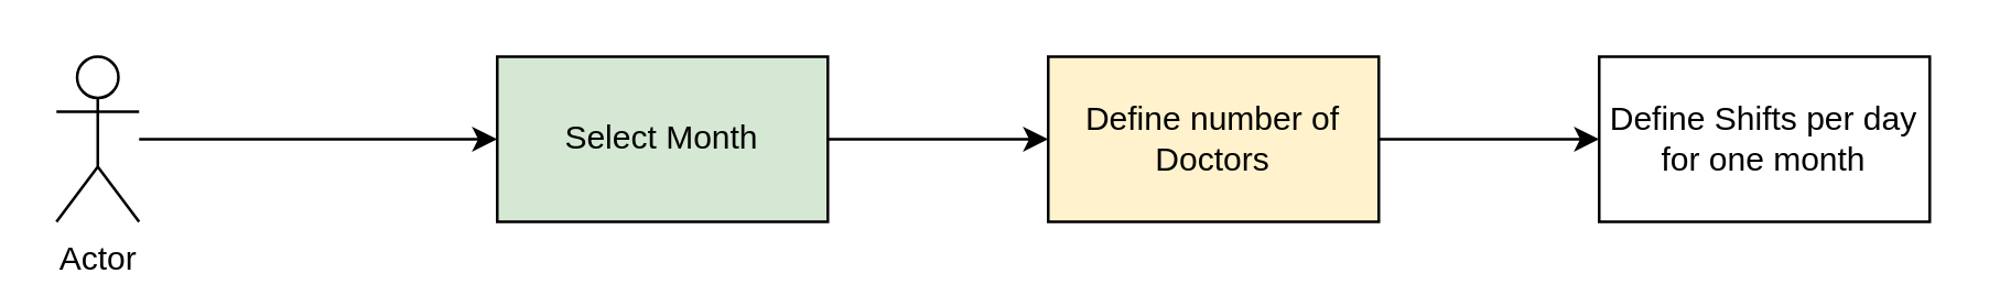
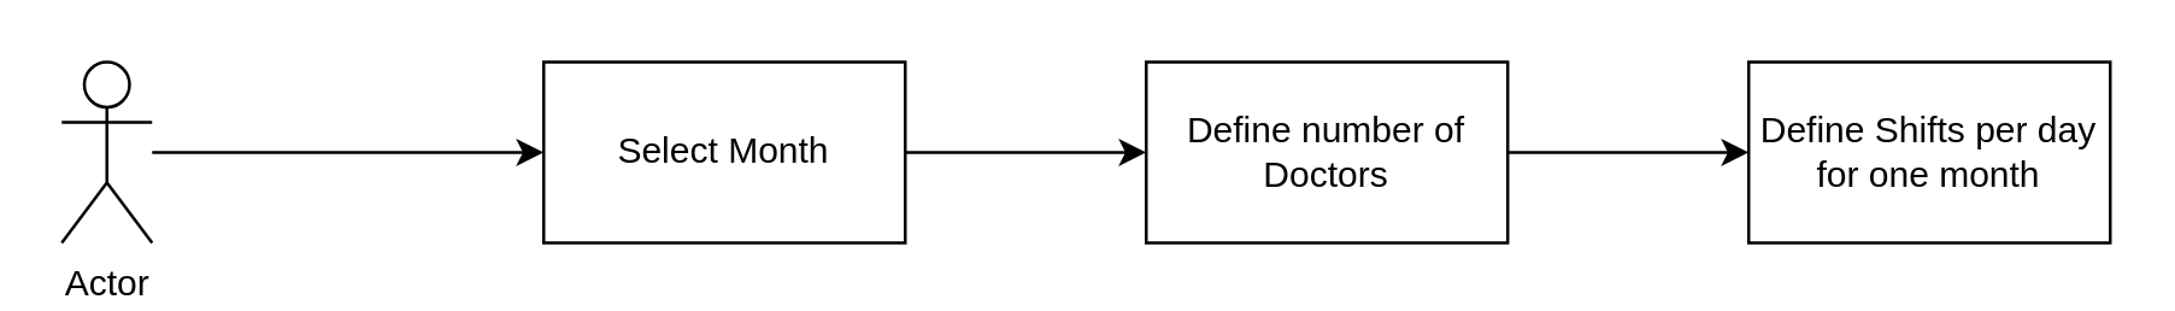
  <mxCell id="0" />
  <mxCell id="1" parent="0" />
  <mxCell id="2" style="edgeStyle=orthogonalEdgeStyle;rounded=0;orthogonalLoop=1;jettySize=auto;html=1;" edge="1" parent="1" source="3" target="5"><mxGeometry relative="1" as="geometry"><mxPoint x="240" y="50" as="targetPoint" /></mxGeometry></mxCell>
  <mxCell id="3" value="Actor" style="shape=umlActor;verticalLabelPosition=bottom;verticalAlign=top;html=1;outlineConnect=0;" vertex="1" parent="1"><mxGeometry x="20" y="20" width="30" height="60" as="geometry" /></mxCell>
  <mxCell id="4" value="" style="edgeStyle=orthogonalEdgeStyle;rounded=0;orthogonalLoop=1;jettySize=auto;html=1;" edge="1" parent="1" source="5" target="7"><mxGeometry relative="1" as="geometry" /></mxCell>
- <mxCell id="5" value="Select Month" style="rounded=0;whiteSpace=wrap;html=1;fillColor=#d5e8d4;" vertex="1" parent="1"><mxGeometry x="180" y="20" width="120" height="60" as="geometry" /></mxCell>
+ <mxCell id="5" value="Select Month" style="rounded=0;whiteSpace=wrap;html=1;" vertex="1" parent="1"><mxGeometry x="180" y="20" width="120" height="60" as="geometry" /></mxCell>
  <mxCell id="6" value="" style="edgeStyle=orthogonalEdgeStyle;rounded=0;orthogonalLoop=1;jettySize=auto;html=1;" edge="1" parent="1" source="7" target="8"><mxGeometry relative="1" as="geometry" /></mxCell>
- <mxCell id="7" value="Define number of Doctors" style="whiteSpace=wrap;html=1;rounded=0;fillColor=#fff2cc;" vertex="1" parent="1"><mxGeometry x="380" y="20" width="120" height="60" as="geometry" /></mxCell>
+ <mxCell id="7" value="Define number of Doctors" style="whiteSpace=wrap;html=1;rounded=0;" vertex="1" parent="1"><mxGeometry x="380" y="20" width="120" height="60" as="geometry" /></mxCell>
  <mxCell id="8" value="Define Shifts per day for one month&lt;br&gt;" style="whiteSpace=wrap;html=1;rounded=0;" vertex="1" parent="1"><mxGeometry x="580" y="20" width="120" height="60" as="geometry" /></mxCell>
